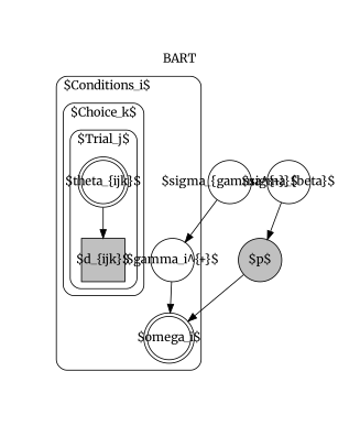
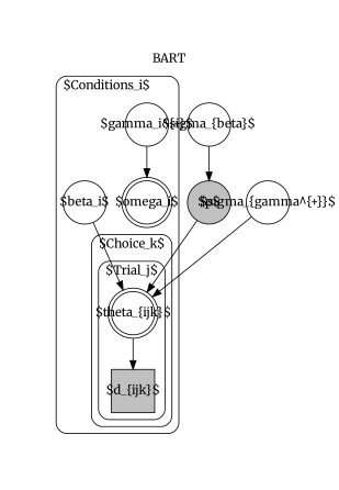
  digraph {
    compound=true
    fontname=Merriweather
    label=BART
    labelloc=t
    newrank=true
    rankdir=TB
    node [fixedsize=true fontname=Merriweather lblstyle="font=\small" margin=0 shape=circle]
    edge [fontname=Merriweather]
    n1 [height=0.7 label="$theta_{ijk}$" peripheries=2 width=0.7]
    n2 [fillcolor=gray height=0.7 label="$d_{ijk}$" shape=square style=filled width=0.7]
    n3 [height=0.7 label="$omega_i$" peripheries=2 width=0.7]
    n4 [height=0.7 label="$gamma_i^{+}$" width=0.7]
+   n5 [height=0.7 label="$beta_i$" width=0.7]
    n6 [fillcolor=gray height=0.7 label="$p$" style=filled width=0.7]
    n7 [height=0.7 label="$sigma_{gamma^{+}}$" width=0.7]
    n8 [height=0.7 label="$sigma_{beta}$" width=0.7]
    subgraph cluster_1 {
      label="$Conditions_i$"
      labeljust=l
      lblstyle="font=\small"
      style=rounded
      n3
      n4
+     n5
      subgraph cluster_2 {
        label="$Choice_k$"
        labeljust=l
        lblstyle="font=\small"
        style=rounded
        subgraph cluster_3 {
          label="$Trial_j$"
          labeljust=l
          lblstyle="font=\small"
          style=rounded
          n1
          n2
        }
      }
    }
    n1 -> n2
    n4 -> n3
-   n6 -> n3
-   n7 -> n4
+   n5 -> n1
+   n6 -> n1
+   n7 -> n1
    n8 -> n6
  }
